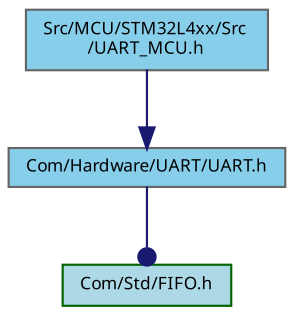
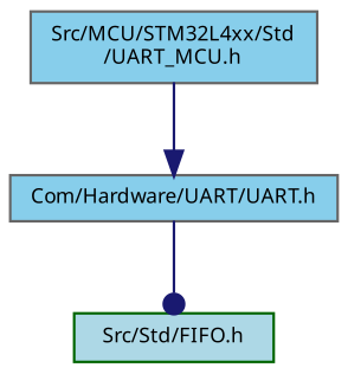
  digraph {
    node [color=gray40 fillcolor=skyblue fontname=Sans fontsize=8 shape=record style=filled]
    edge [color=midnightblue fontname=Sans fontsize=8 labelfontname=Sans labelfontsize=8 style=solid]
-   n1 [fontcolor=black height=0.2 label="Src/MCU/STM32L4xx/Src\l/UART_MCU.h" width=0.4]
+   n1 [fontcolor=black height=0.2 label="Src/MCU/STM32L4xx/Std\l/UART_MCU.h" width=0.4]
    n2 [height=0.2 label="Com/Hardware/UART/UART.h" width=0.4]
-   n3 [color=darkgreen fillcolor=lightblue height=0.2 label="Com/Std/FIFO.h" width=0.4]
+   n3 [color=darkgreen fillcolor=lightblue height=0.2 label="Src/Std/FIFO.h" width=0.4]
    n1 -> n2 [arrowhead=normal]
    n2 -> n3 [arrowhead=dot]
  }
